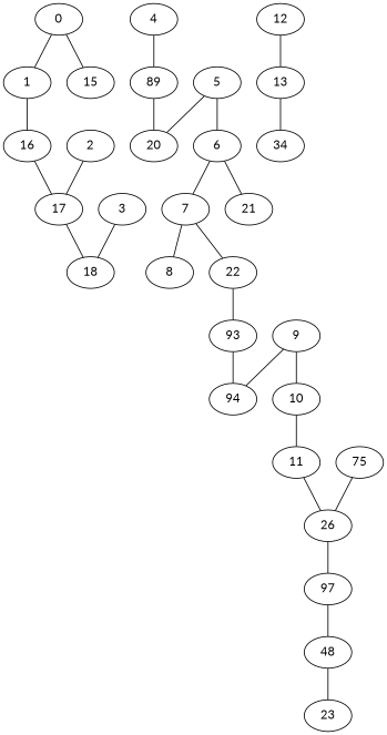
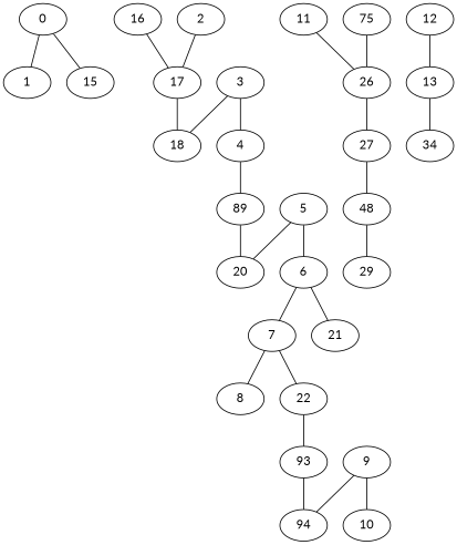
  graph {
    fontname=Lato
    node [fontname=Lato]
    edge [fontname=Lato]
    0
    1
    15
    16
    17
    2
    18
    3
    4
    n10 [label=89]
    20
    5
    6
    7
    21
    8
    22
    n18 [label=93]
    9
    10
    n21 [label=94]
    11
    26
-   27 [label=97]
+   27
    12
    13
    n27 [label=34]
    n28 [label=48]
    n29 [label=75]
-   29 [label=23]
+   29
    0 -- 1
    0 -- 15
-   1 -- 16
    16 -- 17
    17 -- 18
    2 -- 17
    3 -- 18
+   3 -- 4
    4 -- n10
    n10 -- 20
    5 -- 20
    5 -- 6
    6 -- 7
    6 -- 21
    7 -- 8
    7 -- 22
    22 -- n18
    n18 -- n21
    9 -- 10
    9 -- n21
-   10 -- 11
    11 -- 26
    26 -- 27
    27 -- n28
    12 -- 13
    13 -- n27
    n28 -- 29
    n29 -- 26
  }
